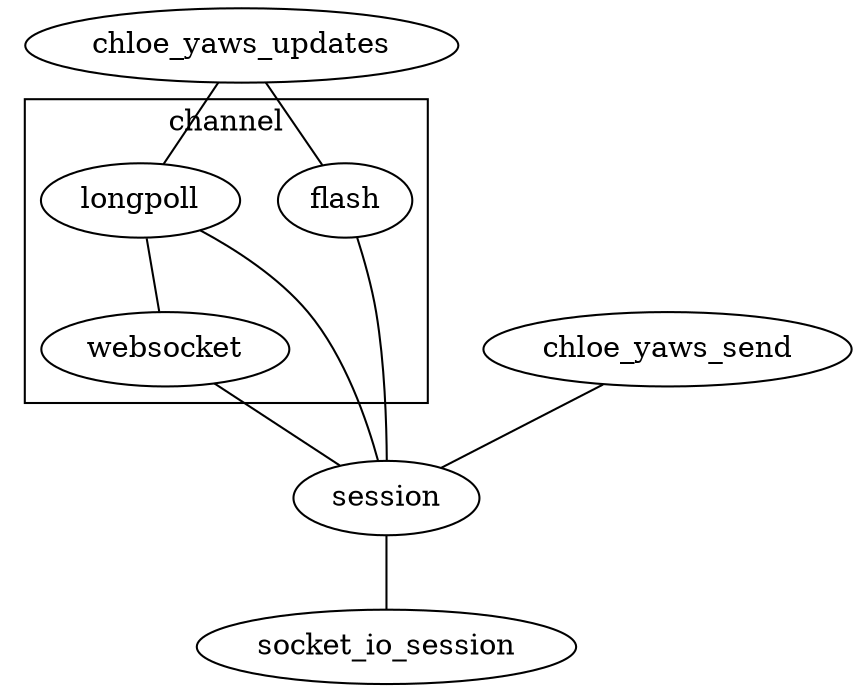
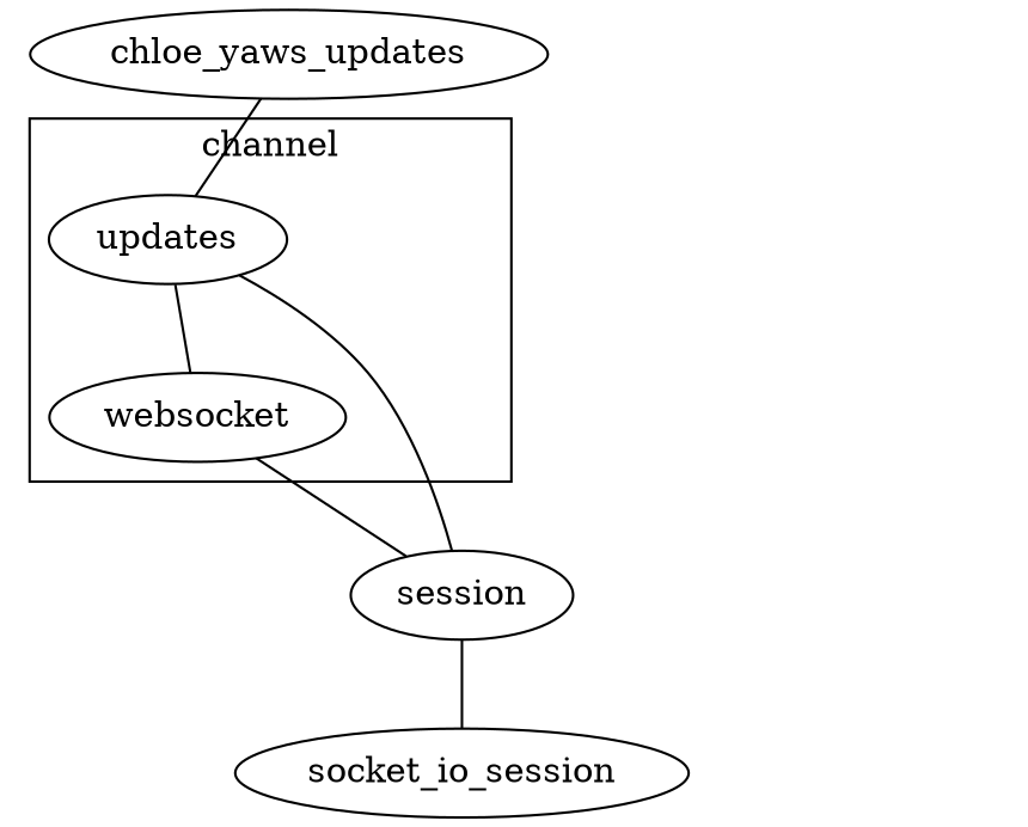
  graph {
    websocket
-   longpoll
-   flash
+   longpoll [label=updates]
    session
    chloe_yaws_updates
    n6 [label=socket_io_session]
-   chloe_yaws_send
    subgraph cluster_1 {
      label=channel
      websocket
      longpoll
-     flash
    }
    websocket -- session
    longpoll -- websocket
    longpoll -- session
-   flash -- session
    session -- n6
    chloe_yaws_updates -- longpoll
-   chloe_yaws_updates -- flash
-   chloe_yaws_send -- session
  }
